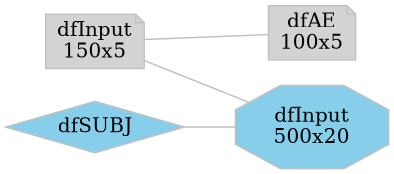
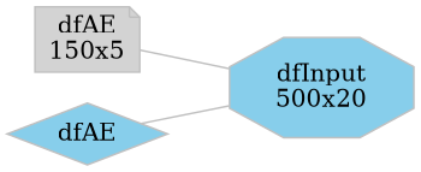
  graph {
    rankdir=LR
    node [color=grey fillcolor=lightgrey shape=note style=filled]
    edge [color=grey]
-   n1 [label="dfInput\n150x5"]
-   n2 [label="dfAE\n100x5"]
+   n1 [label="dfAE\n150x5"]
    n3 [fillcolor=skyblue label="dfInput\n500x20" shape=octagon]
-   n4 [fillcolor=skyblue label=dfSUBJ shape=diamond]
-   n1 -- n2
+   n4 [fillcolor=skyblue label=dfAE shape=diamond]
    n1 -- n3
    n4 -- n3
  }
